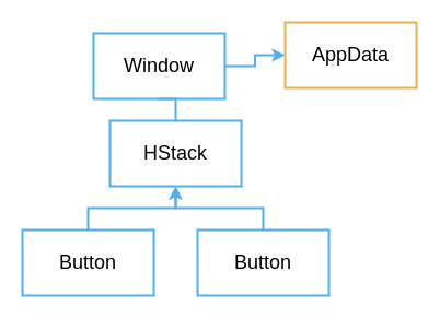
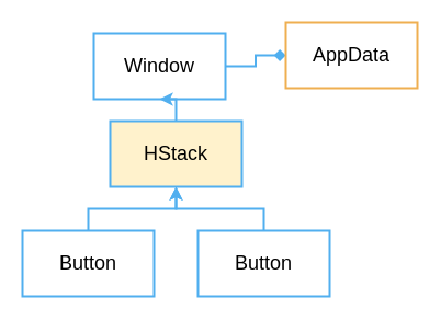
  <mxCell id="0" />
  <mxCell id="1" parent="0" />
- <mxCell id="2" value="" style="edgeStyle=orthogonalEdgeStyle;rounded=0;orthogonalLoop=1;jettySize=auto;html=1;strokeColor=#51AFEF;strokeWidth=2;" edge="1" parent="1" source="3" target="4"><mxGeometry relative="1" as="geometry" /></mxCell>
+ <mxCell id="2" value="" style="edgeStyle=orthogonalEdgeStyle;rounded=0;orthogonalLoop=1;jettySize=auto;html=1;strokeColor=#51AFEF;strokeWidth=2;endArrow=diamond;" edge="1" parent="1" source="3" target="4"><mxGeometry relative="1" as="geometry" /></mxCell>
  <mxCell id="3" value="&lt;font style=&quot;font-size: 18px;&quot;&gt;Window&lt;/font&gt;" style="rounded=0;whiteSpace=wrap;html=1;strokeColor=#51AFEF;strokeWidth=2;" vertex="1" parent="1"><mxGeometry x="85" y="30" width="120" height="60" as="geometry" /></mxCell>
  <mxCell id="4" value="&lt;font style=&quot;font-size: 18px;&quot;&gt;AppData&lt;/font&gt;" style="rounded=0;whiteSpace=wrap;html=1;strokeColor=#EFAF51;strokeWidth=2;" vertex="1" parent="1"><mxGeometry x="260" y="20" width="120" height="60" as="geometry" /></mxCell>
- <mxCell id="5" value="" style="edgeStyle=orthogonalEdgeStyle;rounded=0;orthogonalLoop=1;jettySize=auto;html=1;strokeWidth=2;fillColor=#dae8fc;strokeColor=#51AFEF;endArrow=none;" edge="1" parent="1" source="6" target="3"><mxGeometry relative="1" as="geometry" /></mxCell>
- <mxCell id="6" value="&lt;font style=&quot;font-size: 18px;&quot;&gt;HStack&lt;/font&gt;" style="rounded=0;whiteSpace=wrap;html=1;strokeColor=#51AFEF;strokeWidth=2;" vertex="1" parent="1"><mxGeometry x="100" y="110" width="120" height="60" as="geometry" /></mxCell>
+ <mxCell id="5" value="" style="edgeStyle=orthogonalEdgeStyle;rounded=0;orthogonalLoop=1;jettySize=auto;html=1;strokeWidth=2;fillColor=#dae8fc;strokeColor=#51AFEF;" edge="1" parent="1" source="6" target="3"><mxGeometry relative="1" as="geometry" /></mxCell>
+ <mxCell id="6" value="&lt;font style=&quot;font-size: 18px;&quot;&gt;HStack&lt;/font&gt;" style="rounded=0;whiteSpace=wrap;html=1;strokeColor=#51AFEF;strokeWidth=2;fillColor=#fff2cc;" vertex="1" parent="1"><mxGeometry x="100" y="110" width="120" height="60" as="geometry" /></mxCell>
  <mxCell id="7" style="edgeStyle=orthogonalEdgeStyle;rounded=0;orthogonalLoop=1;jettySize=auto;html=1;entryX=0.5;entryY=1;entryDx=0;entryDy=0;strokeColor=#51AFEF;strokeWidth=2;" edge="1" parent="1" source="8" target="6"><mxGeometry relative="1" as="geometry" /></mxCell>
  <mxCell id="8" value="&lt;font style=&quot;font-size: 18px;&quot;&gt;Button&lt;/font&gt;" style="rounded=0;whiteSpace=wrap;html=1;strokeColor=#51AFEF;strokeWidth=2;" vertex="1" parent="1"><mxGeometry x="20" y="210" width="120" height="60" as="geometry" /></mxCell>
  <mxCell id="9" style="edgeStyle=orthogonalEdgeStyle;rounded=0;orthogonalLoop=1;jettySize=auto;html=1;entryX=0.5;entryY=1;entryDx=0;entryDy=0;fillColor=#cce5ff;strokeColor=#51AFEF;strokeWidth=2;" edge="1" parent="1" source="10" target="6"><mxGeometry relative="1" as="geometry" /></mxCell>
  <mxCell id="10" value="&lt;font style=&quot;font-size: 18px;&quot;&gt;Button&lt;/font&gt;" style="rounded=0;whiteSpace=wrap;html=1;strokeWidth=2;strokeColor=#51AFEF;" vertex="1" parent="1"><mxGeometry x="180" y="210" width="120" height="60" as="geometry" /></mxCell>
